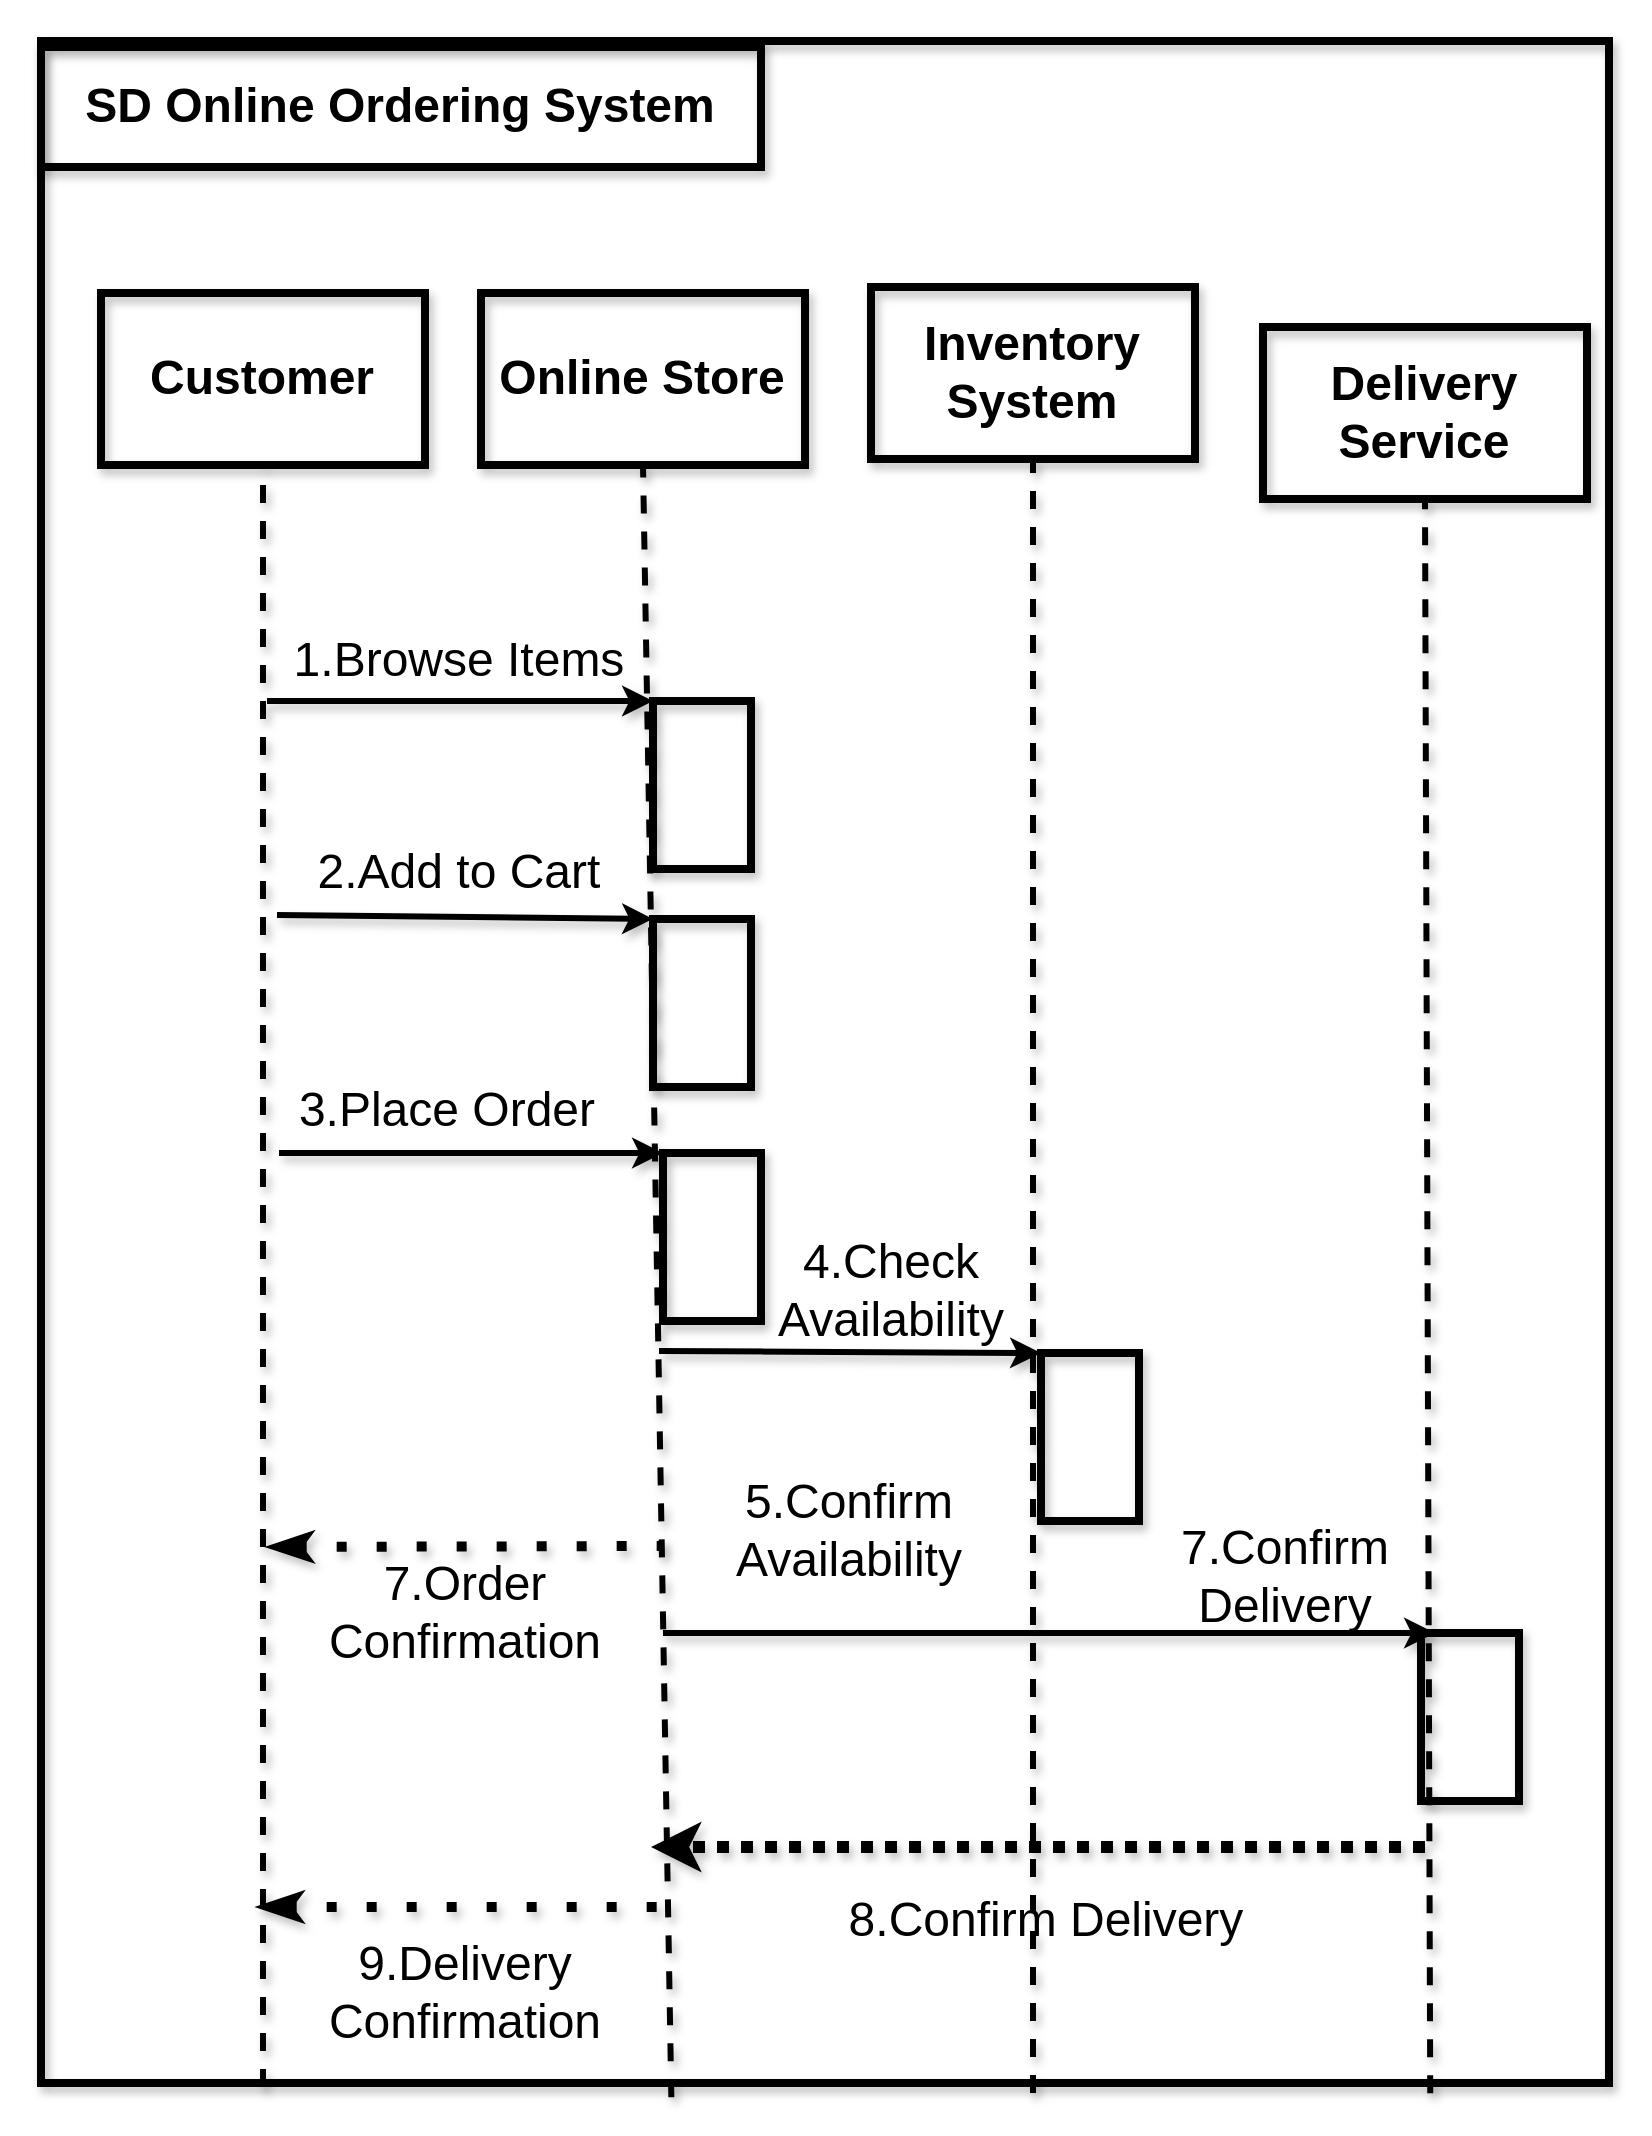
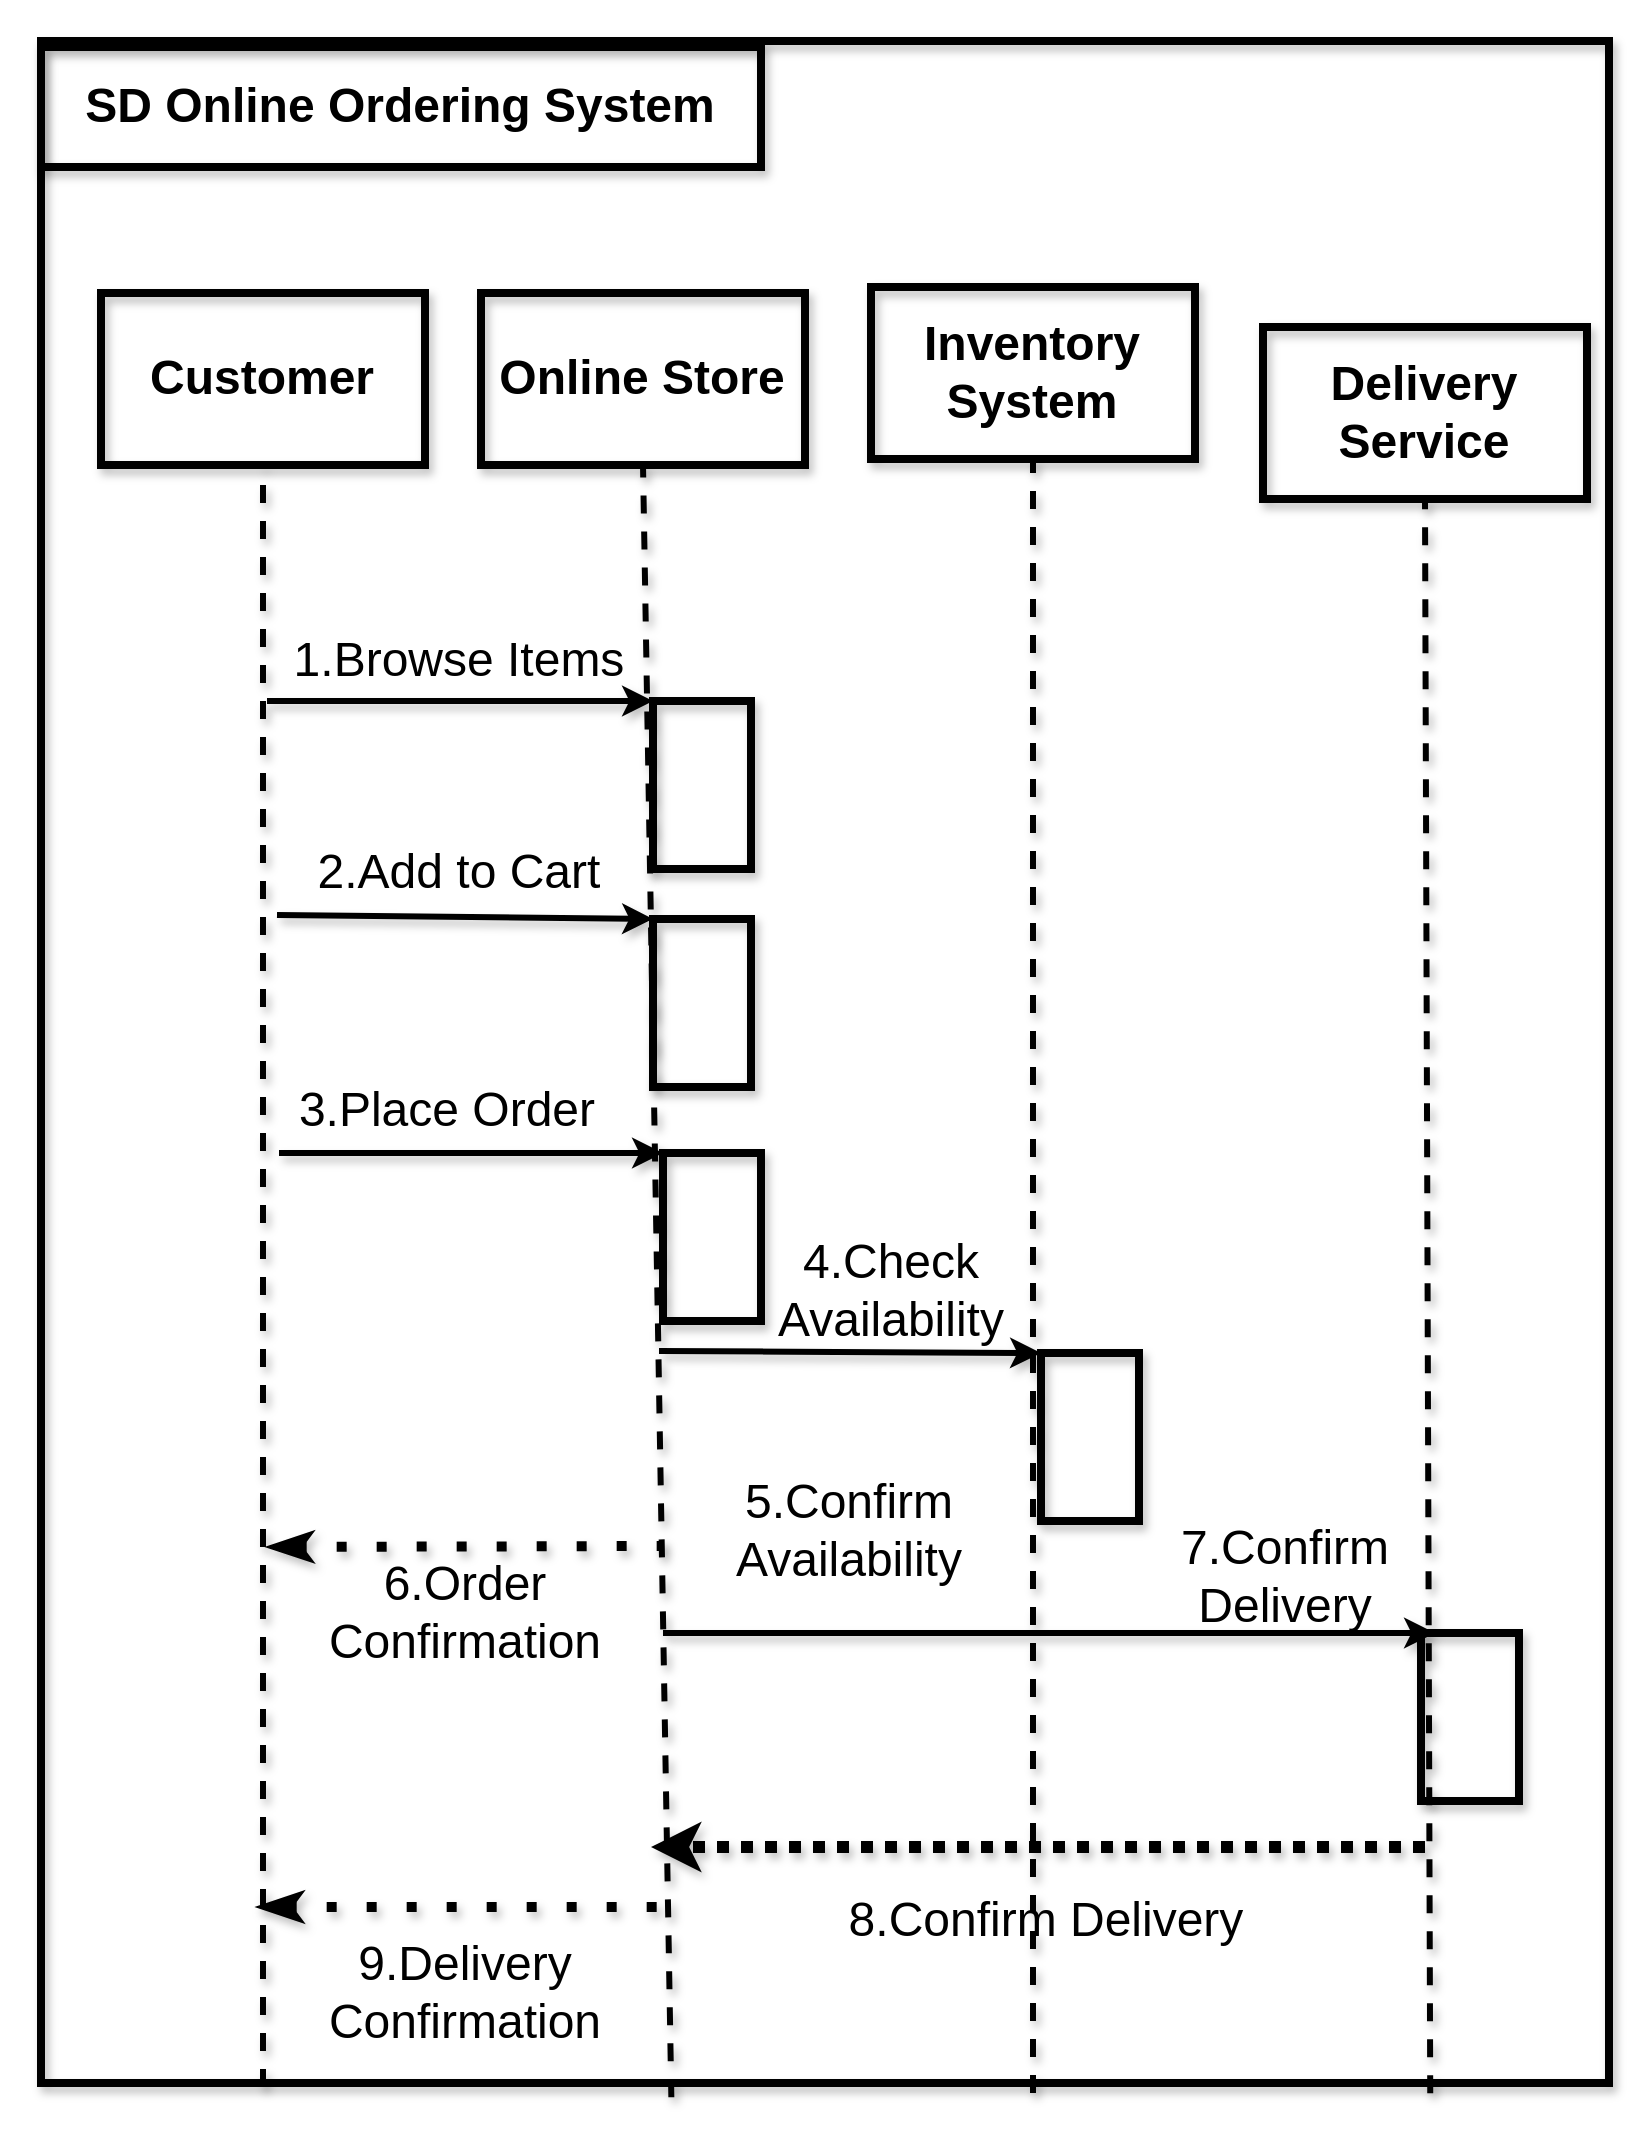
  <mxCell id="0" />
  <mxCell id="1" parent="0" />
  <mxCell id="2" value="" style="whiteSpace=wrap;html=1;fillColor=none;rounded=0;glass=1;shadow=1;strokeColor=#000000;strokeWidth=4;enumerate=0;" vertex="1" parent="1"><mxGeometry x="20" y="20" width="784" height="1021" as="geometry" /></mxCell>
  <mxCell id="3" value="&lt;font size=&quot;1&quot; color=&quot;#000000&quot;&gt;&lt;b style=&quot;font-size: 24px;&quot;&gt;SD Online Ordering System&lt;/b&gt;&lt;/font&gt;" style="rounded=0;whiteSpace=wrap;html=1;shadow=1;glass=1;strokeColor=#000000;strokeWidth=4;fillColor=none;enumerate=0;" vertex="1" parent="1"><mxGeometry x="20" y="23" width="360" height="60" as="geometry" /></mxCell>
  <mxCell id="4" value="&lt;b&gt;Customer&lt;/b&gt;" style="rounded=0;whiteSpace=wrap;html=1;shadow=1;glass=1;strokeColor=#000000;strokeWidth=4;fontSize=24;fontColor=#000000;fillColor=none;enumerate=0;" vertex="1" parent="1"><mxGeometry x="50" y="146" width="162" height="86" as="geometry" /></mxCell>
  <mxCell id="5" value="&lt;b&gt;Online Store&lt;/b&gt;" style="rounded=0;whiteSpace=wrap;html=1;shadow=1;glass=1;strokeColor=#000000;strokeWidth=4;fontSize=24;fontColor=#000000;fillColor=none;enumerate=0;" vertex="1" parent="1"><mxGeometry x="240" y="146" width="162" height="86" as="geometry" /></mxCell>
  <mxCell id="6" value="&lt;b&gt;Inventory System&lt;/b&gt;" style="rounded=0;whiteSpace=wrap;html=1;shadow=1;glass=1;strokeColor=#000000;strokeWidth=4;fontSize=24;fontColor=#000000;fillColor=none;enumerate=0;" vertex="1" parent="1"><mxGeometry x="435" y="143" width="162" height="86" as="geometry" /></mxCell>
  <mxCell id="7" value="&lt;b&gt;Delivery Service&lt;/b&gt;" style="rounded=0;whiteSpace=wrap;html=1;shadow=1;glass=1;strokeColor=#000000;strokeWidth=4;fontSize=24;fontColor=#000000;fillColor=none;enumerate=0;" vertex="1" parent="1"><mxGeometry x="631" y="163" width="162" height="86" as="geometry" /></mxCell>
  <mxCell id="8" value="" style="endArrow=none;dashed=1;html=1;strokeColor=#000000;strokeWidth=3;fontSize=24;fontColor=#000000;entryX=0.5;entryY=1;entryDx=0;entryDy=0;exitX=0.402;exitY=1.007;exitDx=0;exitDy=0;exitPerimeter=0;rounded=0;shadow=1;enumerate=0;" edge="1" parent="1" source="2" target="5"><mxGeometry width="50" height="50" relative="1" as="geometry"><mxPoint x="376" y="592" as="sourcePoint" /><mxPoint x="426" y="542" as="targetPoint" /></mxGeometry></mxCell>
  <mxCell id="9" value="" style="endArrow=none;dashed=1;html=1;strokeColor=#000000;strokeWidth=3;fontSize=24;fontColor=#000000;entryX=0.5;entryY=1;entryDx=0;entryDy=0;rounded=0;shadow=1;enumerate=0;" edge="1" parent="1" target="4"><mxGeometry width="50" height="50" relative="1" as="geometry"><mxPoint x="131" y="1043" as="sourcePoint" /><mxPoint x="426" y="542" as="targetPoint" /></mxGeometry></mxCell>
  <mxCell id="10" value="" style="endArrow=none;dashed=1;html=1;strokeColor=#000000;strokeWidth=3;fontSize=24;fontColor=#000000;entryX=0.5;entryY=1;entryDx=0;entryDy=0;rounded=0;shadow=1;enumerate=0;" edge="1" parent="1" target="6"><mxGeometry width="50" height="50" relative="1" as="geometry"><mxPoint x="516" y="1046" as="sourcePoint" /><mxPoint x="426" y="542" as="targetPoint" /></mxGeometry></mxCell>
  <mxCell id="11" value="" style="endArrow=none;dashed=1;html=1;strokeColor=#000000;strokeWidth=3;fontSize=24;fontColor=#000000;entryX=0.5;entryY=1;entryDx=0;entryDy=0;exitX=0.886;exitY=1.005;exitDx=0;exitDy=0;exitPerimeter=0;rounded=0;shadow=1;enumerate=0;" edge="1" parent="1" source="2" target="7"><mxGeometry width="50" height="50" relative="1" as="geometry"><mxPoint x="376" y="592" as="sourcePoint" /><mxPoint x="426" y="542" as="targetPoint" /></mxGeometry></mxCell>
  <mxCell id="12" value="" style="endArrow=classic;html=1;strokeColor=#000000;strokeWidth=3;fontSize=24;fontColor=#000000;entryX=0;entryY=0;entryDx=0;entryDy=0;rounded=0;shadow=1;enumerate=0;" edge="1" parent="1" target="17"><mxGeometry width="50" height="50" relative="1" as="geometry"><mxPoint x="133" y="350" as="sourcePoint" /><mxPoint x="313" y="356" as="targetPoint" /></mxGeometry></mxCell>
  <mxCell id="13" value="" style="endArrow=classic;html=1;strokeColor=#000000;strokeWidth=3;fontSize=24;fontColor=#000000;entryX=0;entryY=0;entryDx=0;entryDy=0;rounded=0;shadow=1;enumerate=0;" edge="1" parent="1" target="19"><mxGeometry width="50" height="50" relative="1" as="geometry"><mxPoint x="138" y="457" as="sourcePoint" /><mxPoint x="334" y="461" as="targetPoint" /></mxGeometry></mxCell>
  <mxCell id="14" value="" style="endArrow=classic;html=1;strokeColor=#000000;strokeWidth=3;fontSize=24;fontColor=#000000;entryX=0;entryY=0;entryDx=0;entryDy=0;rounded=0;shadow=1;enumerate=0;" edge="1" parent="1" target="20"><mxGeometry width="50" height="50" relative="1" as="geometry"><mxPoint x="329" y="675" as="sourcePoint" /><mxPoint x="525" y="679" as="targetPoint" /></mxGeometry></mxCell>
  <mxCell id="15" value="" style="endArrow=classic;html=1;strokeColor=#000000;strokeWidth=3;fontSize=24;fontColor=#000000;entryX=0;entryY=0;entryDx=0;entryDy=0;rounded=0;shadow=1;enumerate=0;" edge="1" parent="1" target="18"><mxGeometry width="50" height="50" relative="1" as="geometry"><mxPoint x="139" y="576" as="sourcePoint" /><mxPoint x="335" y="580" as="targetPoint" /></mxGeometry></mxCell>
  <mxCell id="16" value="" style="endArrow=classic;html=1;strokeColor=#000000;strokeWidth=3;fontSize=24;fontColor=#000000;rounded=0;shadow=1;enumerate=0;" edge="1" parent="1"><mxGeometry width="50" height="50" relative="1" as="geometry"><mxPoint x="331" y="816" as="sourcePoint" /><mxPoint x="717" y="816" as="targetPoint" /></mxGeometry></mxCell>
  <mxCell id="17" value="" style="rounded=0;whiteSpace=wrap;html=1;shadow=1;glass=1;strokeColor=#000000;strokeWidth=4;fontSize=24;fontColor=#000000;fillColor=none;enumerate=0;" vertex="1" parent="1"><mxGeometry x="326" y="350" width="49" height="84" as="geometry" /></mxCell>
  <mxCell id="18" value="" style="rounded=0;whiteSpace=wrap;html=1;shadow=1;glass=1;strokeColor=#000000;strokeWidth=4;fontSize=24;fontColor=#000000;fillColor=none;enumerate=0;" vertex="1" parent="1"><mxGeometry x="331" y="576" width="49" height="84" as="geometry" /></mxCell>
  <mxCell id="19" value="" style="rounded=0;whiteSpace=wrap;html=1;shadow=1;glass=1;strokeColor=#000000;strokeWidth=4;fontSize=24;fontColor=#000000;fillColor=none;enumerate=0;" vertex="1" parent="1"><mxGeometry x="326" y="459" width="49" height="84" as="geometry" /></mxCell>
  <mxCell id="20" value="" style="rounded=0;whiteSpace=wrap;html=1;shadow=1;glass=1;strokeColor=#000000;strokeWidth=4;fontSize=24;fontColor=#000000;fillColor=none;enumerate=0;" vertex="1" parent="1"><mxGeometry x="520" y="676" width="49" height="84" as="geometry" /></mxCell>
  <mxCell id="21" style="edgeStyle=none;html=1;strokeColor=#000000;strokeWidth=6;fontSize=24;fontColor=#000000;dashed=1;dashPattern=1 1;rounded=0;shadow=1;enumerate=0;" edge="1" parent="1"><mxGeometry relative="1" as="geometry"><mxPoint x="712" y="923" as="sourcePoint" /><mxPoint x="325" y="923" as="targetPoint" /></mxGeometry></mxCell>
  <mxCell id="22" value="" style="rounded=0;whiteSpace=wrap;html=1;shadow=1;glass=1;strokeColor=#000000;strokeWidth=4;fontSize=24;fontColor=#000000;fillColor=none;enumerate=0;" vertex="1" parent="1"><mxGeometry x="710" y="816" width="49" height="84" as="geometry" /></mxCell>
  <mxCell id="23" value="1.Browse Items" style="text;html=1;strokeColor=none;fillColor=none;align=center;verticalAlign=middle;whiteSpace=wrap;rounded=0;shadow=1;glass=1;strokeWidth=4;fontSize=24;fontColor=#000000;enumerate=0;" vertex="1" parent="1"><mxGeometry x="136" y="315" width="187" height="30" as="geometry" /></mxCell>
  <mxCell id="24" value="2.Add to Cart" style="text;html=1;strokeColor=none;fillColor=none;align=center;verticalAlign=middle;whiteSpace=wrap;rounded=0;shadow=1;glass=1;strokeWidth=4;fontSize=24;fontColor=#000000;enumerate=0;" vertex="1" parent="1"><mxGeometry x="136" y="421" width="187" height="30" as="geometry" /></mxCell>
  <mxCell id="25" value="3.Place Order" style="text;html=1;strokeColor=none;fillColor=none;align=center;verticalAlign=middle;whiteSpace=wrap;rounded=0;shadow=1;glass=1;strokeWidth=4;fontSize=24;fontColor=#000000;enumerate=0;" vertex="1" parent="1"><mxGeometry x="130" y="540" width="187" height="30" as="geometry" /></mxCell>
  <mxCell id="26" value="5.Confirm Availability" style="text;html=1;strokeColor=none;fillColor=none;align=center;verticalAlign=middle;whiteSpace=wrap;rounded=0;shadow=1;glass=1;strokeWidth=4;fontSize=24;fontColor=#000000;enumerate=0;" vertex="1" parent="1"><mxGeometry x="331" y="750" width="187" height="30" as="geometry" /></mxCell>
  <mxCell id="27" value="7.Confirm Delivery" style="text;html=1;strokeColor=none;fillColor=none;align=center;verticalAlign=middle;whiteSpace=wrap;rounded=0;shadow=1;glass=1;strokeWidth=4;fontSize=24;fontColor=#000000;enumerate=0;" vertex="1" parent="1"><mxGeometry x="549" y="773" width="187" height="30" as="geometry" /></mxCell>
  <mxCell id="28" value="8.Confirm Delivery" style="text;html=1;strokeColor=none;fillColor=none;align=center;verticalAlign=middle;whiteSpace=wrap;rounded=0;shadow=1;glass=1;strokeWidth=4;fontSize=24;fontColor=#000000;enumerate=0;" vertex="1" parent="1"><mxGeometry x="375" y="945" width="296" height="30" as="geometry" /></mxCell>
- <mxCell id="29" value="7.Order Confirmation" style="text;html=1;strokeColor=none;fillColor=none;align=center;verticalAlign=middle;whiteSpace=wrap;rounded=0;shadow=1;glass=1;strokeWidth=4;fontSize=24;fontColor=#000000;enumerate=0;" vertex="1" parent="1"><mxGeometry x="139" y="791" width="187" height="30" as="geometry" /></mxCell>
+ <mxCell id="29" value="6.Order Confirmation" style="text;html=1;strokeColor=none;fillColor=none;align=center;verticalAlign=middle;whiteSpace=wrap;rounded=0;shadow=1;glass=1;strokeWidth=4;fontSize=24;fontColor=#000000;enumerate=0;" vertex="1" parent="1"><mxGeometry x="139" y="791" width="187" height="30" as="geometry" /></mxCell>
  <mxCell id="30" value="9.Delivery Confirmation" style="text;html=1;strokeColor=none;fillColor=none;align=center;verticalAlign=middle;whiteSpace=wrap;rounded=0;shadow=1;glass=1;strokeWidth=4;fontSize=24;fontColor=#000000;enumerate=0;" vertex="1" parent="1"><mxGeometry x="139" y="981" width="187" height="30" as="geometry" /></mxCell>
  <mxCell id="31" value="4.Check Availability" style="text;html=1;strokeColor=none;fillColor=none;align=center;verticalAlign=middle;whiteSpace=wrap;rounded=0;shadow=1;glass=1;strokeWidth=4;fontSize=24;fontColor=#000000;enumerate=0;" vertex="1" parent="1"><mxGeometry x="352" y="630" width="187" height="30" as="geometry" /></mxCell>
  <mxCell id="32" value="" style="endArrow=none;dashed=1;html=1;dashPattern=1 3;strokeWidth=5;strokeColor=#000000;fontSize=24;fontColor=#000000;startArrow=classicThin;startFill=1;entryX=0;entryY=0.75;entryDx=0;entryDy=0;rounded=0;shadow=1;enumerate=0;" edge="1" parent="1" target="26"><mxGeometry width="50" height="50" relative="1" as="geometry"><mxPoint x="134" y="773" as="sourcePoint" /><mxPoint x="139" y="780" as="targetPoint" /></mxGeometry></mxCell>
  <mxCell id="33" value="" style="endArrow=none;dashed=1;html=1;dashPattern=1 3;strokeWidth=5;strokeColor=#000000;fontSize=24;fontColor=#000000;startArrow=classicThin;startFill=1;rounded=0;shadow=1;enumerate=0;" edge="1" parent="1"><mxGeometry width="50" height="50" relative="1" as="geometry"><mxPoint x="129" y="953" as="sourcePoint" /><mxPoint x="335" y="953" as="targetPoint" /></mxGeometry></mxCell>
